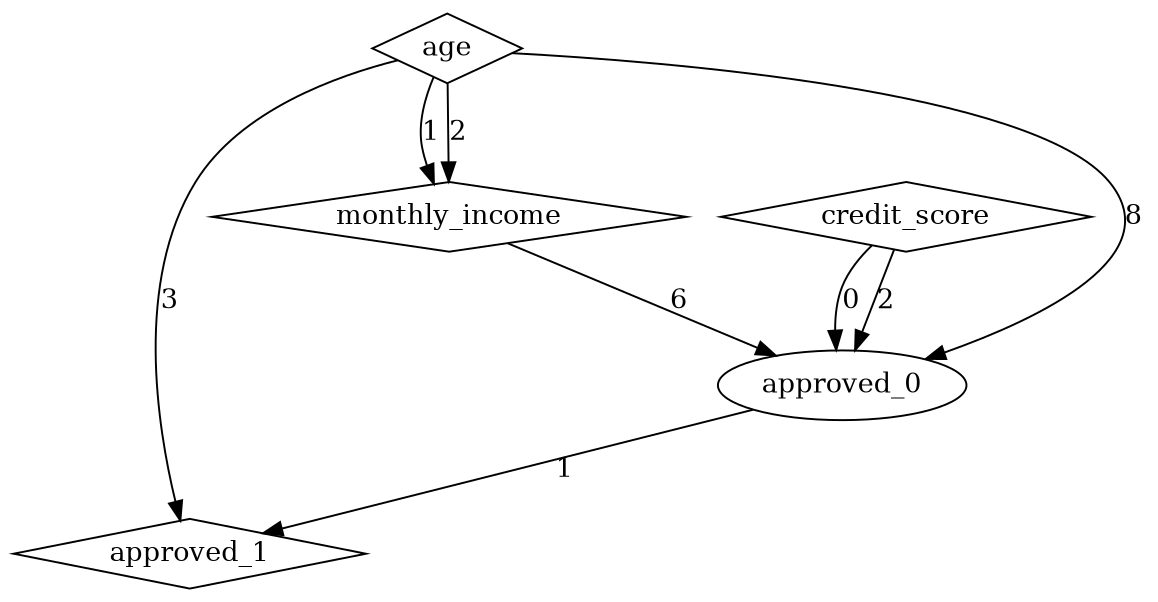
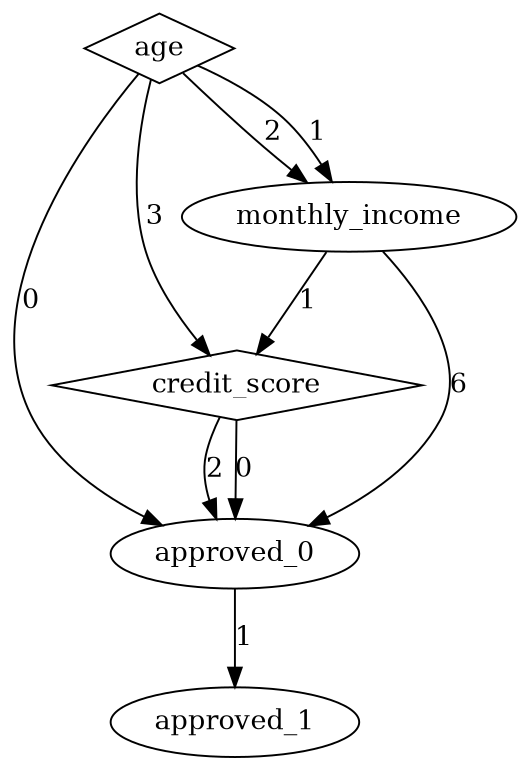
  digraph {
    node [shape=diamond]
    n1 [label=approved_0 shape=""]
-   n2 [label=approved_1]
+   n2 [label=approved_1 shape=""]
    n3 [label=credit_score]
-   n4 [label=monthly_income]
+   n4 [label=monthly_income shape=ellipse]
    n5 [label=age]
    n1 -> n2 [label=1]
    n3 -> n1 [label=2]
    n3 -> n1 [label=0]
    n4 -> n1 [label=6]
-   n5 -> n1 [label=8]
-   n5 -> n2 [label=3]
+   n4 -> n3 [label=1]
+   n5 -> n1 [label=0]
+   n5 -> n3 [label=3]
    n5 -> n4 [label=2]
    n5 -> n4 [label=1]
  }
